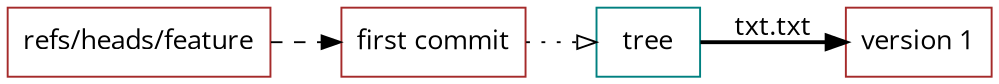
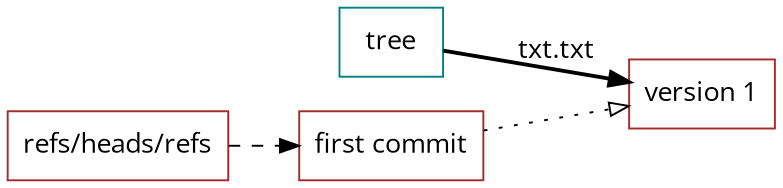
  digraph {
    fontname="Open Sans"
    rankdir=LR
    node [color=brown fontname="Open Sans" shape=box]
    edge [arrowhead=normal fontname="Open Sans"]
    n1 [label="version 1"]
    n2 [color=teal label=tree]
    n3 [label="first commit"]
-   n4 [label="refs/heads/feature"]
+   n4 [label="refs/heads/refs"]
    subgraph sub_1 {
      rank=same
      n1
    }
    subgraph sub_2 {
      n2
    }
    subgraph sub_3 {
      rank=same
      n3
    }
    subgraph sub_4 {
      rank=same
      n4
    }
    n2 -> n1 [label="txt.txt" style=bold]
-   n3 -> n2 [arrowhead=onormal style=dotted]
+   n3 -> n1 [arrowhead=onormal style=dotted]
    n4 -> n3 [style=dashed]
  }
